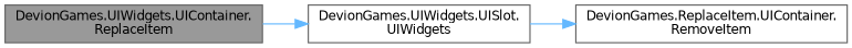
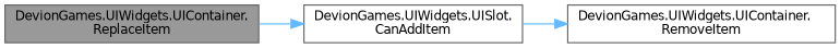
  digraph {
    rankdir=LR
    node [color=grey40 fillcolor=white fontname=Helvetica fontsize=10 shape=box style=filled]
    edge [color=steelblue1 fontname=Helvetica fontsize=10 labelfontname=Helvetica labelfontsize=10 style=solid]
    n1 [color=gray40 fillcolor=grey60 fontcolor=black height=0.2 label="DevionGames.UIWidgets.UIContainer.\lReplaceItem" width=0.4]
-   n2 [height=0.2 label="DevionGames.UIWidgets.UISlot.\lUIWidgets" width=0.4]
-   n3 [height=0.2 label="DevionGames.ReplaceItem.UIContainer.\lRemoveItem" width=0.4]
+   n2 [height=0.2 label="DevionGames.UIWidgets.UISlot.\lCanAddItem" width=0.4]
+   n3 [height=0.2 label="DevionGames.UIWidgets.UIContainer.\lRemoveItem" width=0.4]
    n1 -> n2
    n2 -> n3
  }
